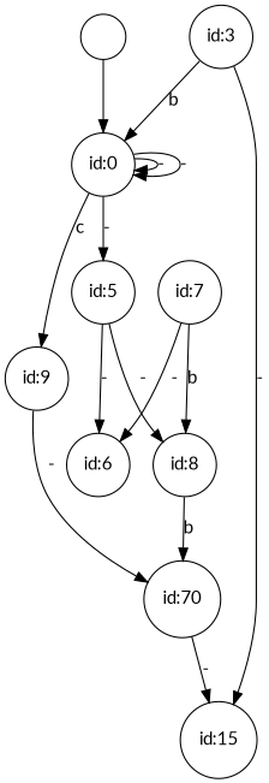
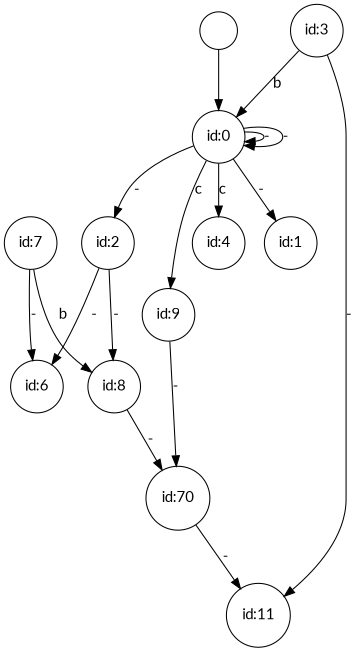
  digraph {
    fontname=Lato
    node [fontname=Lato shape=circle]
    edge [fontname=Lato]
    ""
    "id:0"
-   "id:5"
+   "id:1"
+   "id:4"
+   "id:5" [label="id:2"]
    "id:9"
    "id:3"
-   "id:11" [label="id:15"]
+   "id:11"
    "id:6"
    "id:8"
    n11 [label="id:70"]
    "id:7"
    "" -> "id:0"
    "id:0" -> "id:0" [label="-"]
    "id:0" -> "id:0" [label="-"]
+   "id:0" -> "id:1" [label="-"]
+   "id:0" -> "id:4" [label=c]
    "id:0" -> "id:5" [label="-"]
    "id:0" -> "id:9" [label=c]
    "id:5" -> "id:6" [label="-"]
    "id:5" -> "id:8" [label="-"]
    "id:9" -> n11 [label="-"]
    "id:3" -> "id:0" [label=b]
    "id:3" -> "id:11" [label="-"]
-   "id:8" -> n11 [label=b]
+   "id:8" -> n11 [label="-"]
    n11 -> "id:11" [label="-"]
    "id:7" -> "id:6" [label="-"]
    "id:7" -> "id:8" [label=b]
  }
